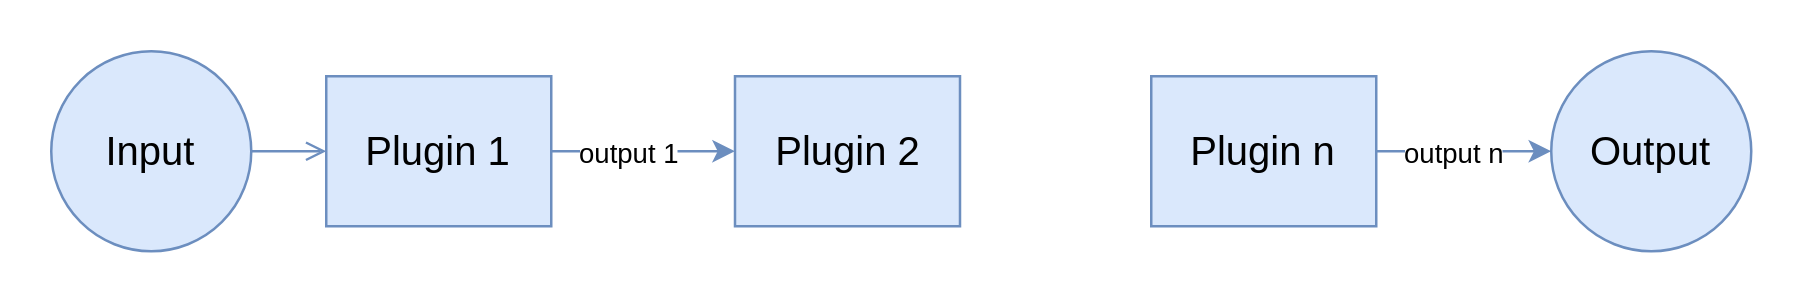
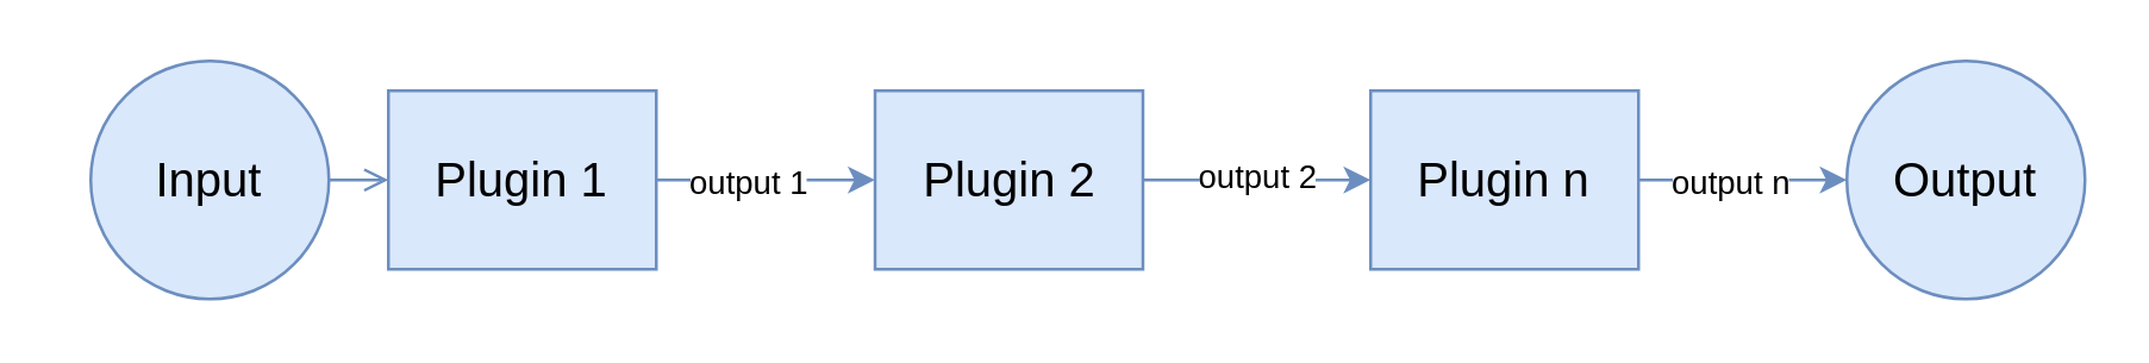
  <mxCell id="0" />
  <mxCell id="1" parent="0" />
  <mxCell id="2" style="edgeStyle=orthogonalEdgeStyle;rounded=0;orthogonalLoop=1;jettySize=auto;html=1;exitX=1;exitY=0.5;exitDx=0;exitDy=0;entryX=0;entryY=0.5;entryDx=0;entryDy=0;fontSize=16;fillColor=#dae8fc;strokeColor=#6c8ebf;endArrow=open;" parent="1" source="3" target="7" edge="1"><mxGeometry relative="1" as="geometry" /></mxCell>
- <mxCell id="3" value="Input" style="ellipse;whiteSpace=wrap;html=1;aspect=fixed;fontSize=16;fillColor=#dae8fc;strokeColor=#6c8ebf;" parent="1" vertex="1"><mxGeometry x="20" y="20" width="80" height="80" as="geometry" /></mxCell>
+ <mxCell id="3" value="Input" style="ellipse;whiteSpace=wrap;html=1;aspect=fixed;fontSize=16;fillColor=#dae8fc;strokeColor=#6c8ebf;" parent="1" vertex="1"><mxGeometry x="30" y="20" width="80" height="80" as="geometry" /></mxCell>
  <mxCell id="4" value="Output" style="ellipse;whiteSpace=wrap;html=1;aspect=fixed;fontSize=16;fillColor=#dae8fc;strokeColor=#6c8ebf;" parent="1" vertex="1"><mxGeometry x="620" y="20" width="80" height="80" as="geometry" /></mxCell>
  <mxCell id="5" style="edgeStyle=orthogonalEdgeStyle;rounded=0;orthogonalLoop=1;jettySize=auto;html=1;exitX=1;exitY=0.5;exitDx=0;exitDy=0;entryX=0;entryY=0.5;entryDx=0;entryDy=0;fontSize=16;fillColor=#dae8fc;strokeColor=#6c8ebf;" parent="1" source="7" target="11" edge="1"><mxGeometry relative="1" as="geometry" /></mxCell>
  <mxCell id="6" value="output 1" style="edgeLabel;html=1;align=center;verticalAlign=middle;resizable=0;points=[];" vertex="1" connectable="0" parent="5"><mxGeometry x="-0.728" y="-1" relative="1" as="geometry"><mxPoint x="20" y="-1" as="offset" /></mxGeometry></mxCell>
  <mxCell id="7" value="Plugin 1" style="rounded=0;whiteSpace=wrap;html=1;fontSize=16;fillColor=#dae8fc;strokeColor=#6c8ebf;" parent="1" vertex="1"><mxGeometry x="130" y="30" width="90" height="60" as="geometry" /></mxCell>
+ <mxCell id="8" style="edgeStyle=orthogonalEdgeStyle;rounded=0;orthogonalLoop=1;jettySize=auto;html=1;exitX=1;exitY=0.5;exitDx=0;exitDy=0;entryX=0;entryY=0.5;entryDx=0;entryDy=0;fontSize=16;fillColor=#dae8fc;strokeColor=#6c8ebf;" parent="1" source="11" target="14" edge="1"><mxGeometry relative="1" as="geometry" /></mxCell>
+ <mxCell id="9" value="..." style="edgeLabel;html=1;align=center;verticalAlign=middle;resizable=0;points=[];" parent="8" vertex="1" connectable="0"><mxGeometry x="-0.161" y="2" relative="1" as="geometry"><mxPoint x="1" as="offset" /></mxGeometry></mxCell>
+ <mxCell id="10" value="output 2" style="edgeLabel;html=1;align=center;verticalAlign=middle;resizable=0;points=[];" vertex="1" connectable="0" parent="8"><mxGeometry x="-0.419" y="2" relative="1" as="geometry"><mxPoint x="16" as="offset" /></mxGeometry></mxCell>
  <mxCell id="11" value="Plugin 2" style="rounded=0;whiteSpace=wrap;html=1;fontSize=16;fillColor=#dae8fc;strokeColor=#6c8ebf;" parent="1" vertex="1"><mxGeometry x="293.5" y="30" width="90" height="60" as="geometry" /></mxCell>
  <mxCell id="12" style="edgeStyle=orthogonalEdgeStyle;rounded=0;orthogonalLoop=1;jettySize=auto;html=1;exitX=1;exitY=0.5;exitDx=0;exitDy=0;entryX=0;entryY=0.5;entryDx=0;entryDy=0;fontSize=16;fillColor=#dae8fc;strokeColor=#6c8ebf;" parent="1" source="14" target="4" edge="1"><mxGeometry relative="1" as="geometry" /></mxCell>
  <mxCell id="13" value="output n" style="edgeLabel;html=1;align=center;verticalAlign=middle;resizable=0;points=[];" vertex="1" connectable="0" parent="12"><mxGeometry x="-0.429" y="1" relative="1" as="geometry"><mxPoint x="10" y="1" as="offset" /></mxGeometry></mxCell>
  <mxCell id="14" value="Plugin n" style="rounded=0;whiteSpace=wrap;html=1;fontSize=16;fillColor=#dae8fc;strokeColor=#6c8ebf;" parent="1" vertex="1"><mxGeometry x="460" y="30" width="90" height="60" as="geometry" /></mxCell>
